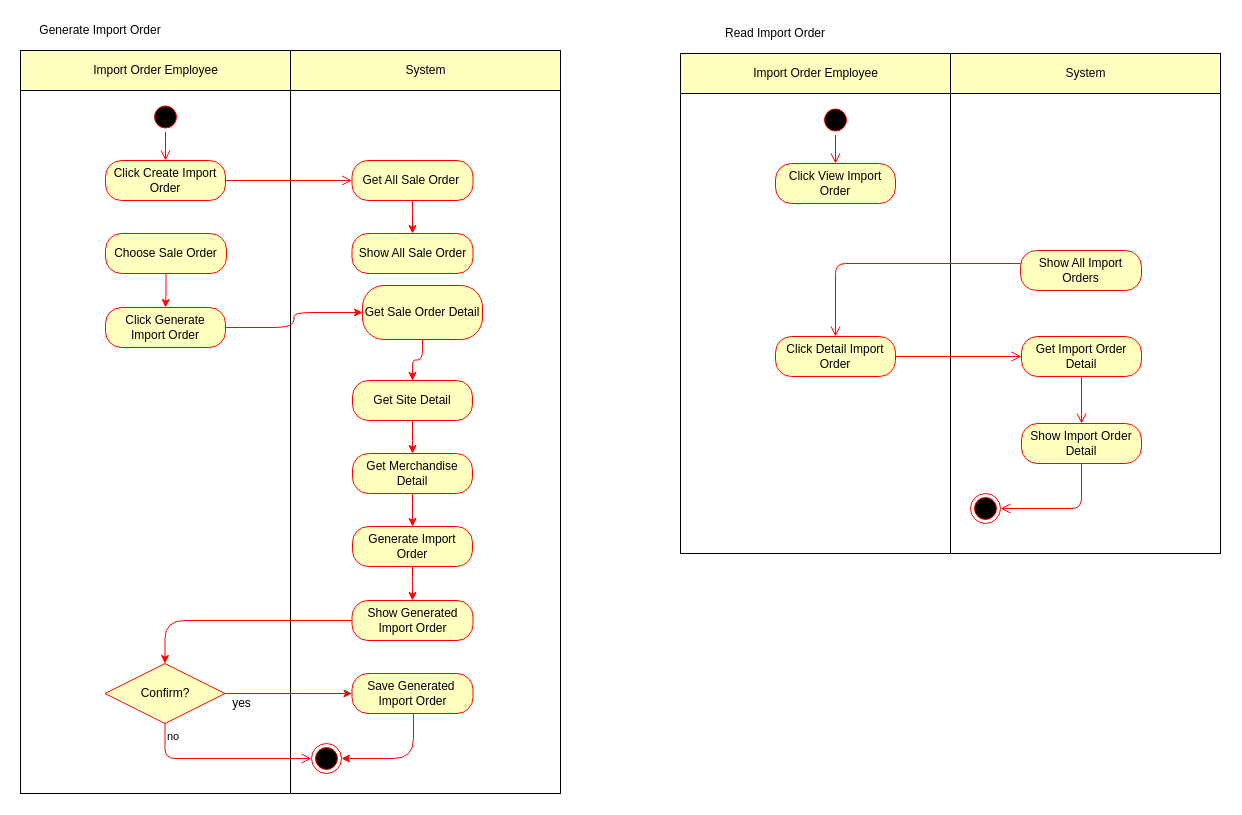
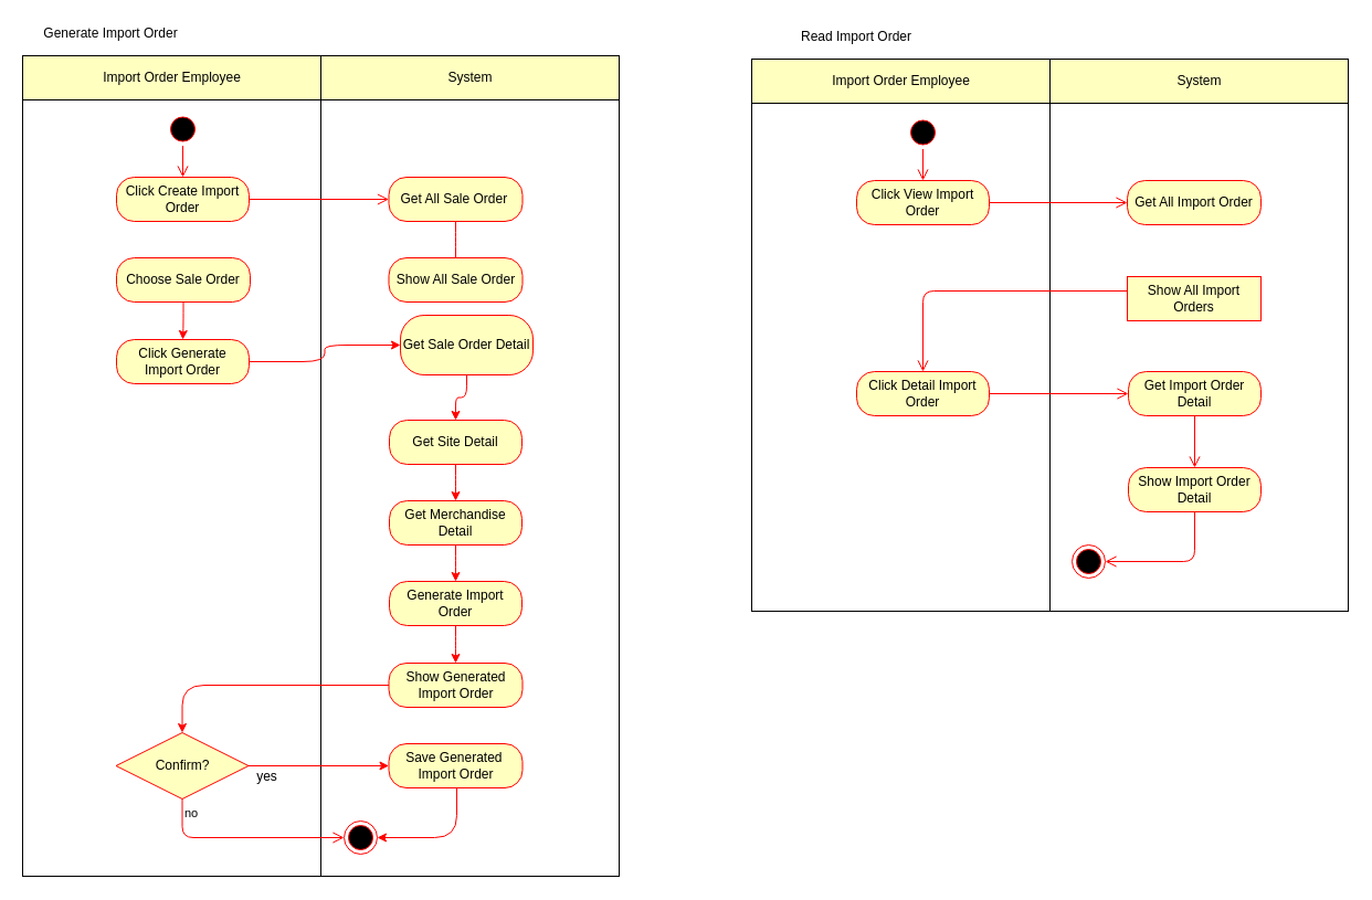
  <mxCell id="0" />
  <mxCell id="1" parent="0" />
  <mxCell id="2" value="" style="html=1;dashed=0;whitespace=wrap;" parent="1" vertex="1"><mxGeometry x="950" y="93" width="270" height="460" as="geometry" /></mxCell>
  <mxCell id="3" value="" style="html=1;dashed=0;whitespace=wrap;" parent="1" vertex="1"><mxGeometry x="680" y="93" width="270" height="460" as="geometry" /></mxCell>
  <mxCell id="4" value="" style="ellipse;html=1;shape=startState;fillColor=#000000;strokeColor=#ff0000;" parent="1" vertex="1"><mxGeometry x="820" y="104.5" width="30" height="30" as="geometry" /></mxCell>
  <mxCell id="5" value="" style="edgeStyle=orthogonalEdgeStyle;html=1;verticalAlign=bottom;endArrow=open;endSize=8;strokeColor=#ff0000;" parent="1" source="4" target="6" edge="1"><mxGeometry relative="1" as="geometry"><mxPoint x="835" y="194.5" as="targetPoint" /></mxGeometry></mxCell>
  <mxCell id="6" value="Click View Import Order" style="rounded=1;whiteSpace=wrap;html=1;arcSize=40;fontColor=#000000;fillColor=#ffffc0;strokeColor=#ff0000;" parent="1" vertex="1"><mxGeometry x="775" y="163" width="120" height="40" as="geometry" /></mxCell>
- <mxCell id="9" value="Show All Import Orders" style="rounded=1;whiteSpace=wrap;html=1;arcSize=40;fontColor=#000000;fillColor=#ffffc0;strokeColor=#ff0000;" parent="1" vertex="1"><mxGeometry x="1020" y="250" width="121" height="40" as="geometry" /></mxCell>
+ <mxCell id="7" value="" style="edgeStyle=orthogonalEdgeStyle;html=1;verticalAlign=bottom;endArrow=open;endSize=8;strokeColor=#ff0000;" parent="1" source="6" target="8" edge="1"><mxGeometry relative="1" as="geometry"><mxPoint x="1020" y="234.5" as="targetPoint" /></mxGeometry></mxCell>
+ <mxCell id="8" value="Get All Import Order" style="rounded=1;whiteSpace=wrap;html=1;arcSize=40;fontColor=#000000;fillColor=#ffffc0;strokeColor=#ff0000;" parent="1" vertex="1"><mxGeometry x="1020" y="163" width="121" height="40" as="geometry" /></mxCell>
+ <mxCell id="9" value="Show All Import Orders" style="whiteSpace=wrap;html=1;arcSize=40;fontColor=#000000;fillColor=#ffffc0;strokeColor=#ff0000;rounded=0;" parent="1" vertex="1"><mxGeometry x="1020" y="250" width="121" height="40" as="geometry" /></mxCell>
  <mxCell id="10" value="" style="edgeStyle=orthogonalEdgeStyle;html=1;verticalAlign=bottom;endArrow=open;endSize=8;strokeColor=#ff0000;" parent="1" source="9" target="46" edge="1"><mxGeometry relative="1" as="geometry"><mxPoint x="835" y="321" as="targetPoint" /><Array as="points"><mxPoint x="835" y="263" /></Array></mxGeometry></mxCell>
  <mxCell id="11" value="" style="edgeStyle=orthogonalEdgeStyle;rounded=1;orthogonalLoop=1;jettySize=auto;html=1;entryX=1;entryY=0.5;entryDx=0;entryDy=0;align=left;verticalAlign=top;strokeColor=#ff0000;endArrow=open;endSize=8;" parent="1" source="12" target="18" edge="1"><mxGeometry relative="1" as="geometry"><mxPoint x="1081" y="543" as="targetPoint" /><Array as="points"><mxPoint x="1081" y="508" /></Array></mxGeometry></mxCell>
  <mxCell id="12" value="Show Import Order Detail" style="rounded=1;whiteSpace=wrap;html=1;arcSize=40;fontColor=#000000;fillColor=#ffffc0;strokeColor=#ff0000;" parent="1" vertex="1"><mxGeometry x="1021" y="423" width="120" height="40" as="geometry" /></mxCell>
  <mxCell id="13" style="edgeStyle=orthogonalEdgeStyle;rounded=1;orthogonalLoop=1;jettySize=auto;html=1;entryX=0.5;entryY=0;entryDx=0;entryDy=0;align=left;verticalAlign=top;strokeColor=#ff0000;endArrow=open;endSize=8;" parent="1" source="14" target="12" edge="1"><mxGeometry relative="1" as="geometry" /></mxCell>
  <mxCell id="14" value="Get Import Order Detail" style="rounded=1;whiteSpace=wrap;html=1;arcSize=40;fontColor=#000000;fillColor=#ffffc0;strokeColor=#ff0000;" parent="1" vertex="1"><mxGeometry x="1021" y="336" width="120" height="40" as="geometry" /></mxCell>
  <mxCell id="15" value="" style="edgeStyle=orthogonalEdgeStyle;html=1;align=left;verticalAlign=top;endArrow=open;endSize=8;strokeColor=#ff0000;entryX=0;entryY=0.5;entryDx=0;entryDy=0;" parent="1" source="46" target="14" edge="1"><mxGeometry x="-1" relative="1" as="geometry"><mxPoint x="761" y="654.5" as="targetPoint" /><Array as="points" /><mxPoint x="915" y="356" as="sourcePoint" /></mxGeometry></mxCell>
  <mxCell id="16" value="Import Order Employee" style="html=1;dashed=0;whitespace=wrap;fillColor=#FFFFc0;" parent="1" vertex="1"><mxGeometry x="680" y="53" width="270" height="40" as="geometry" /></mxCell>
  <mxCell id="17" value="System" style="html=1;dashed=0;whitespace=wrap;fillColor=#FFFFc0;" parent="1" vertex="1"><mxGeometry x="950" y="53" width="270" height="40" as="geometry" /></mxCell>
  <mxCell id="18" value="" style="ellipse;html=1;shape=endState;fillColor=#000000;strokeColor=#ff0000;" parent="1" vertex="1"><mxGeometry x="970" y="493" width="30" height="30" as="geometry" /></mxCell>
  <mxCell id="19" value="Read Import Order" style="text;html=1;strokeColor=none;fillColor=none;align=center;verticalAlign=middle;whiteSpace=wrap;rounded=0;" parent="1" vertex="1"><mxGeometry x="690" y="23" width="170" height="20" as="geometry" /></mxCell>
  <mxCell id="20" value="" style="html=1;dashed=0;whitespace=wrap;" parent="1" vertex="1"><mxGeometry x="290" y="90" width="270" height="703" as="geometry" /></mxCell>
  <mxCell id="21" value="" style="html=1;dashed=0;whitespace=wrap;" parent="1" vertex="1"><mxGeometry x="20" y="90" width="270" height="703" as="geometry" /></mxCell>
  <mxCell id="22" value="" style="ellipse;html=1;shape=startState;fillColor=#000000;strokeColor=#ff0000;" parent="1" vertex="1"><mxGeometry x="150" y="101.5" width="30" height="30" as="geometry" /></mxCell>
  <mxCell id="23" value="" style="edgeStyle=orthogonalEdgeStyle;html=1;verticalAlign=bottom;endArrow=open;endSize=8;strokeColor=#ff0000;" parent="1" source="22" target="24" edge="1"><mxGeometry relative="1" as="geometry"><mxPoint x="165" y="191.5" as="targetPoint" /></mxGeometry></mxCell>
  <mxCell id="24" value="Click Create Import Order" style="rounded=1;whiteSpace=wrap;html=1;arcSize=40;fontColor=#000000;fillColor=#ffffc0;strokeColor=#ff0000;" parent="1" vertex="1"><mxGeometry x="105" y="160" width="120" height="40" as="geometry" /></mxCell>
  <mxCell id="25" value="" style="edgeStyle=orthogonalEdgeStyle;html=1;verticalAlign=bottom;endArrow=open;endSize=8;strokeColor=#ff0000;" parent="1" source="24" target="27" edge="1"><mxGeometry relative="1" as="geometry"><mxPoint x="350" y="231.5" as="targetPoint" /></mxGeometry></mxCell>
- <mxCell id="26" style="edgeStyle=orthogonalEdgeStyle;rounded=1;orthogonalLoop=1;jettySize=auto;html=1;entryX=0.5;entryY=0;entryDx=0;entryDy=0;fontSize=12;strokeColor=#ff0000;fillColor=#ffffc0;arcSize=40;" parent="1" source="27" target="28" edge="1"><mxGeometry relative="1" as="geometry" /></mxCell>
+ <mxCell id="26" style="edgeStyle=orthogonalEdgeStyle;rounded=1;orthogonalLoop=1;jettySize=auto;html=1;entryX=0.5;entryY=0;entryDx=0;entryDy=0;fontSize=12;strokeColor=#ff0000;fillColor=#ffffc0;arcSize=40;endArrow=none;" parent="1" source="27" target="28" edge="1"><mxGeometry relative="1" as="geometry" /></mxCell>
  <mxCell id="27" value="Get All Sale Order&amp;nbsp;" style="rounded=1;whiteSpace=wrap;html=1;arcSize=40;fontColor=#000000;fillColor=#ffffc0;strokeColor=#ff0000;" parent="1" vertex="1"><mxGeometry x="351.5" y="160" width="121" height="40" as="geometry" /></mxCell>
  <mxCell id="28" value="Show All Sale Order" style="rounded=1;whiteSpace=wrap;html=1;arcSize=40;fontColor=#000000;fillColor=#ffffc0;strokeColor=#ff0000;" parent="1" vertex="1"><mxGeometry x="351.5" y="233" width="121" height="40" as="geometry" /></mxCell>
  <mxCell id="29" value="Import Order Employee" style="html=1;dashed=0;whitespace=wrap;fillColor=#FFFFc0;" parent="1" vertex="1"><mxGeometry x="20" y="50" width="270" height="40" as="geometry" /></mxCell>
  <mxCell id="30" value="System" style="html=1;dashed=0;whitespace=wrap;fillColor=#FFFFc0;" parent="1" vertex="1"><mxGeometry x="290" y="50" width="270" height="40" as="geometry" /></mxCell>
  <mxCell id="31" value="" style="ellipse;html=1;shape=endState;fillColor=#000000;strokeColor=#ff0000;" parent="1" vertex="1"><mxGeometry x="311" y="743" width="30" height="30" as="geometry" /></mxCell>
  <mxCell id="32" value="Generate Import Order" style="text;html=1;strokeColor=none;fillColor=none;align=center;verticalAlign=middle;whiteSpace=wrap;rounded=0;" parent="1" vertex="1"><mxGeometry x="20" y="20" width="160" height="20" as="geometry" /></mxCell>
  <mxCell id="33" style="edgeStyle=orthogonalEdgeStyle;rounded=1;orthogonalLoop=1;jettySize=auto;html=1;entryX=0.5;entryY=0;entryDx=0;entryDy=0;fontSize=12;strokeColor=#ff0000;fillColor=#ffffc0;arcSize=40;" parent="1" source="34" target="36" edge="1"><mxGeometry relative="1" as="geometry" /></mxCell>
  <mxCell id="34" value="Choose Sale Order" style="rounded=1;whiteSpace=wrap;html=1;arcSize=40;fontColor=#000000;fillColor=#ffffc0;strokeColor=#ff0000;" parent="1" vertex="1"><mxGeometry x="105" y="233" width="121" height="40" as="geometry" /></mxCell>
  <mxCell id="35" style="edgeStyle=orthogonalEdgeStyle;rounded=1;orthogonalLoop=1;jettySize=auto;html=1;entryX=0;entryY=0.5;entryDx=0;entryDy=0;fontSize=12;strokeColor=#ff0000;fillColor=#ffffc0;arcSize=40;" parent="1" source="36" target="38" edge="1"><mxGeometry relative="1" as="geometry" /></mxCell>
  <mxCell id="36" value="Click Generate &lt;br&gt;Import Order" style="rounded=1;whiteSpace=wrap;html=1;arcSize=40;fontColor=#000000;fillColor=#ffffc0;strokeColor=#ff0000;" parent="1" vertex="1"><mxGeometry x="105" y="307" width="120" height="40" as="geometry" /></mxCell>
  <mxCell id="37" style="edgeStyle=orthogonalEdgeStyle;rounded=1;orthogonalLoop=1;jettySize=auto;html=1;fontSize=12;strokeColor=#ff0000;fillColor=#ffffc0;arcSize=40;" edge="1" parent="1" source="38" target="48"><mxGeometry relative="1" as="geometry" /></mxCell>
  <mxCell id="38" value="Get Sale Order Detail" style="rounded=1;whiteSpace=wrap;html=1;arcSize=40;fontColor=#000000;fillColor=#ffffc0;strokeColor=#ff0000;" parent="1" vertex="1"><mxGeometry x="362" y="285" width="120" height="54" as="geometry" /></mxCell>
  <mxCell id="39" style="edgeStyle=orthogonalEdgeStyle;rounded=1;orthogonalLoop=1;jettySize=auto;html=1;entryX=0.5;entryY=0;entryDx=0;entryDy=0;fontSize=12;strokeColor=#ff0000;fillColor=#ffffc0;arcSize=40;" parent="1" source="40" target="44" edge="1"><mxGeometry relative="1" as="geometry" /></mxCell>
  <mxCell id="40" value="Show Generated Import Order" style="rounded=1;whiteSpace=wrap;html=1;arcSize=40;fontColor=#000000;fillColor=#ffffc0;strokeColor=#ff0000;" parent="1" vertex="1"><mxGeometry x="351.5" y="600" width="121" height="40" as="geometry" /></mxCell>
  <mxCell id="41" style="edgeStyle=orthogonalEdgeStyle;rounded=1;orthogonalLoop=1;jettySize=auto;html=1;entryX=1;entryY=0.5;entryDx=0;entryDy=0;fontSize=12;strokeColor=#ff0000;fillColor=#ffffc0;arcSize=40;" parent="1" source="42" target="31" edge="1"><mxGeometry relative="1" as="geometry"><Array as="points"><mxPoint x="413" y="758" /></Array></mxGeometry></mxCell>
  <mxCell id="42" value="Save Generated&amp;nbsp;&lt;br&gt;Import Order" style="rounded=1;whiteSpace=wrap;html=1;arcSize=40;fontColor=#000000;fillColor=#ffffc0;strokeColor=#ff0000;" parent="1" vertex="1"><mxGeometry x="351.5" y="673" width="121" height="40" as="geometry" /></mxCell>
  <mxCell id="43" value="yes" style="edgeStyle=orthogonalEdgeStyle;rounded=1;orthogonalLoop=1;jettySize=auto;html=1;fontSize=12;strokeColor=#ff0000;fillColor=#ffffc0;arcSize=40;" edge="1" parent="1" source="44" target="42"><mxGeometry x="-0.757" y="-10" relative="1" as="geometry"><mxPoint x="1" as="offset" /></mxGeometry></mxCell>
  <mxCell id="44" value="Confirm?" style="rhombus;whiteSpace=wrap;html=1;fillColor=#ffffc0;strokeColor=#ff0000;" parent="1" vertex="1"><mxGeometry x="104.5" y="663" width="120" height="60" as="geometry" /></mxCell>
  <mxCell id="45" value="no" style="edgeStyle=orthogonalEdgeStyle;html=1;align=left;verticalAlign=top;endArrow=open;endSize=8;strokeColor=#ff0000;entryX=0;entryY=0.5;entryDx=0;entryDy=0;" parent="1" source="44" target="31" edge="1"><mxGeometry x="-1" relative="1" as="geometry"><mxPoint x="131" y="893" as="targetPoint" /><Array as="points"><mxPoint x="165" y="758" /></Array></mxGeometry></mxCell>
  <mxCell id="46" value="Click Detail Import Order" style="rounded=1;whiteSpace=wrap;html=1;arcSize=40;fontColor=#000000;fillColor=#ffffc0;strokeColor=#ff0000;" parent="1" vertex="1"><mxGeometry x="775" y="336" width="120" height="40" as="geometry" /></mxCell>
  <mxCell id="47" style="edgeStyle=orthogonalEdgeStyle;rounded=1;orthogonalLoop=1;jettySize=auto;html=1;fontSize=12;strokeColor=#ff0000;fillColor=#ffffc0;arcSize=40;" edge="1" parent="1" source="48" target="50"><mxGeometry relative="1" as="geometry" /></mxCell>
  <mxCell id="48" value="Get Site Detail" style="rounded=1;whiteSpace=wrap;html=1;arcSize=40;fontColor=#000000;fillColor=#ffffc0;strokeColor=#ff0000;" vertex="1" parent="1"><mxGeometry x="352" y="380" width="120" height="40" as="geometry" /></mxCell>
  <mxCell id="49" style="edgeStyle=orthogonalEdgeStyle;rounded=1;orthogonalLoop=1;jettySize=auto;html=1;fontSize=12;strokeColor=#ff0000;fillColor=#ffffc0;arcSize=40;" edge="1" parent="1" source="50" target="52"><mxGeometry relative="1" as="geometry" /></mxCell>
  <mxCell id="50" value="Get Merchandise Detail" style="rounded=1;whiteSpace=wrap;html=1;arcSize=40;fontColor=#000000;fillColor=#ffffc0;strokeColor=#ff0000;" vertex="1" parent="1"><mxGeometry x="352" y="453" width="120" height="40" as="geometry" /></mxCell>
  <mxCell id="51" style="edgeStyle=orthogonalEdgeStyle;rounded=1;orthogonalLoop=1;jettySize=auto;html=1;fontSize=12;strokeColor=#ff0000;fillColor=#ffffc0;arcSize=40;" edge="1" parent="1" source="52" target="40"><mxGeometry relative="1" as="geometry" /></mxCell>
  <mxCell id="52" value="Generate Import Order" style="rounded=1;whiteSpace=wrap;html=1;arcSize=40;fontColor=#000000;fillColor=#ffffc0;strokeColor=#ff0000;" vertex="1" parent="1"><mxGeometry x="352" y="526" width="120" height="40" as="geometry" /></mxCell>
